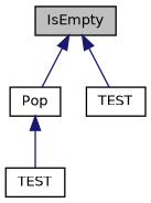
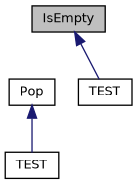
  digraph {
    rankdir=TB
    fontname="DejaVu Sans"
    node [color=black fillcolor=white fontname="DejaVu Sans" fontsize=10 shape=record style=filled]
    edge [color=midnightblue dir=back fontname="DejaVu Sans" fontsize=10 labelfontname=Helvetica labelfontsize=10 style=solid]
    n1 [fillcolor=grey75 fontcolor=black height=0.2 label=IsEmpty width=0.4]
    n2 [height=0.2 label=Pop width=0.4]
    n3 [height=0.2 label=TEST width=0.4]
    n4 [height=0.2 label=TEST width=0.4]
-   n1 -> n2
    n1 -> n3
    n2 -> n4
  }
